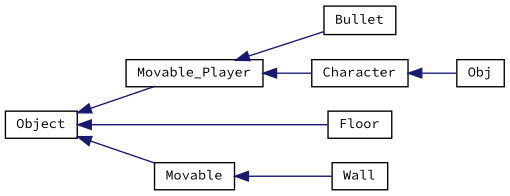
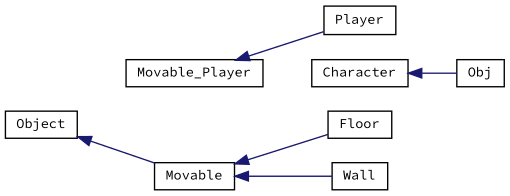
  digraph {
    fontname="Source Code Pro"
    rankdir=LR
    node [color=black fillcolor=white fontname="Source Code Pro" fontsize=10 shape=record style=filled]
    edge [color=midnightblue dir=back fontname="Source Code Pro" fontsize=10 labelfontname=Helvetica labelfontsize=10 style=solid]
    n1 [height=0.2 label=Object width=0.4]
    n2 [height=0.2 label=Movable_Player width=0.4]
    n3 [height=0.2 label=Movable width=0.4]
-   n4 [height=0.2 label=Bullet width=0.4]
+   n4 [height=0.2 label=Player width=0.4]
    n5 [height=0.2 label=Character width=0.4]
    n6 [height=0.2 label=Floor width=0.4]
    n7 [height=0.2 label=Wall width=0.4]
    n8 [height=0.2 label=Obj width=0.4]
-   n1 -> n2
    n1 -> n3
    n2 -> n4
-   n2 -> n5
-   n1 -> n6
+   n3 -> n6
    n3 -> n7
    n5 -> n8
  }
